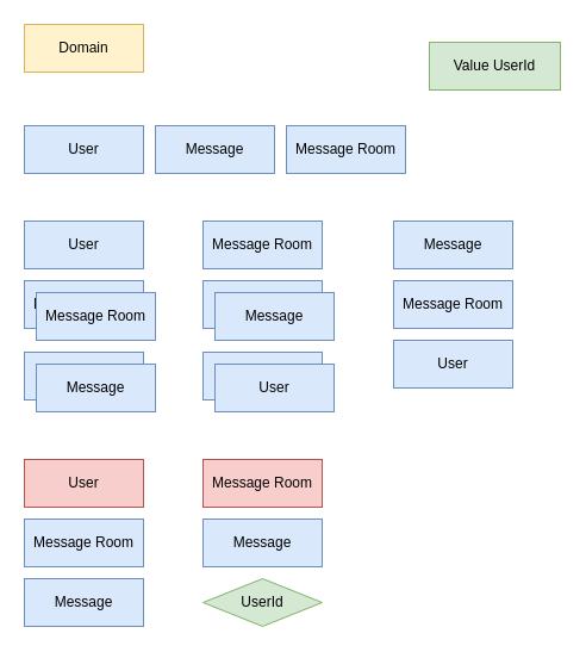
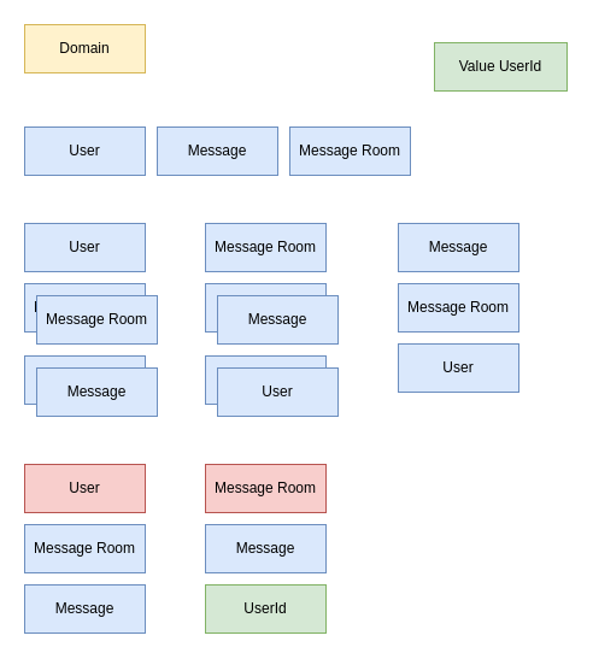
  <mxCell id="0" />
  <mxCell id="1" parent="0" />
  <mxCell id="2" value="Domain" style="rounded=0;whiteSpace=wrap;html=1;fillColor=#fff2cc;strokeColor=#d6b656;" parent="1" vertex="1"><mxGeometry x="20" y="20" width="100" height="40" as="geometry" /></mxCell>
  <mxCell id="3" value="Value UserId" style="rounded=0;whiteSpace=wrap;html=1;fillColor=#d5e8d4;strokeColor=#82b366;" parent="1" vertex="1"><mxGeometry x="360" y="35" width="110" height="40" as="geometry" /></mxCell>
  <mxCell id="4" value="User" style="rounded=0;whiteSpace=wrap;html=1;fillColor=#dae8fc;strokeColor=#6c8ebf;" parent="1" vertex="1"><mxGeometry x="20" y="105" width="100" height="40" as="geometry" /></mxCell>
  <mxCell id="5" value="Message" style="rounded=0;whiteSpace=wrap;html=1;fillColor=#dae8fc;strokeColor=#6c8ebf;" parent="1" vertex="1"><mxGeometry x="130" y="105" width="100" height="40" as="geometry" /></mxCell>
  <mxCell id="6" value="Message Room" style="rounded=0;whiteSpace=wrap;html=1;fillColor=#dae8fc;strokeColor=#6c8ebf;" parent="1" vertex="1"><mxGeometry x="240" y="105" width="100" height="40" as="geometry" /></mxCell>
  <mxCell id="7" value="User" style="rounded=0;whiteSpace=wrap;html=1;fillColor=#dae8fc;strokeColor=#6c8ebf;" parent="1" vertex="1"><mxGeometry x="20" y="185" width="100" height="40" as="geometry" /></mxCell>
  <mxCell id="8" value="Message Room" style="rounded=0;whiteSpace=wrap;html=1;fillColor=#dae8fc;strokeColor=#6c8ebf;" parent="1" vertex="1"><mxGeometry x="20" y="235" width="100" height="40" as="geometry" /></mxCell>
  <mxCell id="9" value="Message" style="rounded=0;whiteSpace=wrap;html=1;fillColor=#dae8fc;strokeColor=#6c8ebf;" parent="1" vertex="1"><mxGeometry x="20" y="295" width="100" height="40" as="geometry" /></mxCell>
  <mxCell id="10" value="Message Room" style="rounded=0;whiteSpace=wrap;html=1;fillColor=#dae8fc;strokeColor=#6c8ebf;" parent="1" vertex="1"><mxGeometry x="170" y="185" width="100" height="40" as="geometry" /></mxCell>
  <mxCell id="11" value="Message" style="rounded=0;whiteSpace=wrap;html=1;fillColor=#dae8fc;strokeColor=#6c8ebf;" parent="1" vertex="1"><mxGeometry x="170" y="235" width="100" height="40" as="geometry" /></mxCell>
  <mxCell id="12" value="User" style="rounded=0;whiteSpace=wrap;html=1;fillColor=#dae8fc;strokeColor=#6c8ebf;" parent="1" vertex="1"><mxGeometry x="170" y="295" width="100" height="40" as="geometry" /></mxCell>
  <mxCell id="13" value="User" style="rounded=0;whiteSpace=wrap;html=1;fillColor=#dae8fc;strokeColor=#6c8ebf;" parent="1" vertex="1"><mxGeometry x="180" y="305" width="100" height="40" as="geometry" /></mxCell>
  <mxCell id="14" value="Message Room" style="rounded=0;whiteSpace=wrap;html=1;fillColor=#dae8fc;strokeColor=#6c8ebf;" parent="1" vertex="1"><mxGeometry x="30" y="245" width="100" height="40" as="geometry" /></mxCell>
  <mxCell id="15" value="Message" style="rounded=0;whiteSpace=wrap;html=1;fillColor=#dae8fc;strokeColor=#6c8ebf;" parent="1" vertex="1"><mxGeometry x="30" y="305" width="100" height="40" as="geometry" /></mxCell>
  <mxCell id="16" value="Message" style="rounded=0;whiteSpace=wrap;html=1;fillColor=#dae8fc;strokeColor=#6c8ebf;" parent="1" vertex="1"><mxGeometry x="180" y="245" width="100" height="40" as="geometry" /></mxCell>
  <mxCell id="17" value="Message" style="rounded=0;whiteSpace=wrap;html=1;fillColor=#dae8fc;strokeColor=#6c8ebf;" parent="1" vertex="1"><mxGeometry x="330" y="185" width="100" height="40" as="geometry" /></mxCell>
  <mxCell id="18" value="Message Room" style="rounded=0;whiteSpace=wrap;html=1;fillColor=#dae8fc;strokeColor=#6c8ebf;" parent="1" vertex="1"><mxGeometry x="330" y="235" width="100" height="40" as="geometry" /></mxCell>
  <mxCell id="19" value="User" style="rounded=0;whiteSpace=wrap;html=1;fillColor=#dae8fc;strokeColor=#6c8ebf;" parent="1" vertex="1"><mxGeometry x="330" y="285" width="100" height="40" as="geometry" /></mxCell>
  <mxCell id="20" value="User" style="rounded=0;whiteSpace=wrap;html=1;fillColor=#f8cecc;strokeColor=#b85450;" parent="1" vertex="1"><mxGeometry x="20" y="385" width="100" height="40" as="geometry" /></mxCell>
  <mxCell id="21" value="Message Room" style="rounded=0;whiteSpace=wrap;html=1;fillColor=#dae8fc;strokeColor=#6c8ebf;" parent="1" vertex="1"><mxGeometry x="20" y="435" width="100" height="40" as="geometry" /></mxCell>
  <mxCell id="22" value="Message" style="rounded=0;whiteSpace=wrap;html=1;fillColor=#dae8fc;strokeColor=#6c8ebf;" parent="1" vertex="1"><mxGeometry x="20" y="485" width="100" height="40" as="geometry" /></mxCell>
  <mxCell id="23" value="Message Room" style="rounded=0;whiteSpace=wrap;html=1;fillColor=#f8cecc;strokeColor=#b85450;" parent="1" vertex="1"><mxGeometry x="170" y="385" width="100" height="40" as="geometry" /></mxCell>
  <mxCell id="24" value="Message" style="rounded=0;whiteSpace=wrap;html=1;fillColor=#dae8fc;strokeColor=#6c8ebf;" parent="1" vertex="1"><mxGeometry x="170" y="435" width="100" height="40" as="geometry" /></mxCell>
- <mxCell id="25" value="UserId" style="rhombus;whiteSpace=wrap;html=1;fillColor=#d5e8d4;strokeColor=#82b366;" parent="1" vertex="1"><mxGeometry x="170" y="485" width="100" height="40" as="geometry" /></mxCell>
+ <mxCell id="25" value="UserId" style="rounded=0;whiteSpace=wrap;html=1;fillColor=#d5e8d4;strokeColor=#82b366;" parent="1" vertex="1"><mxGeometry x="170" y="485" width="100" height="40" as="geometry" /></mxCell>
